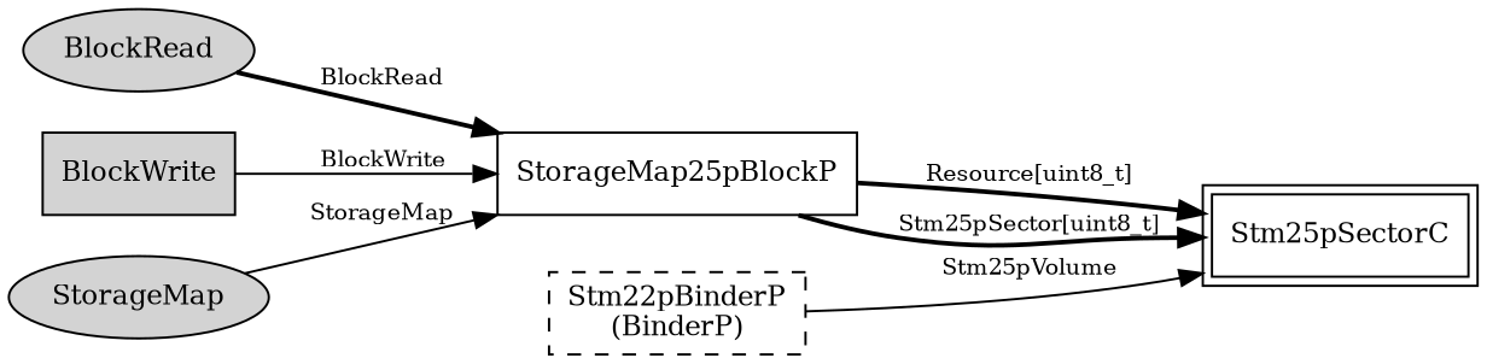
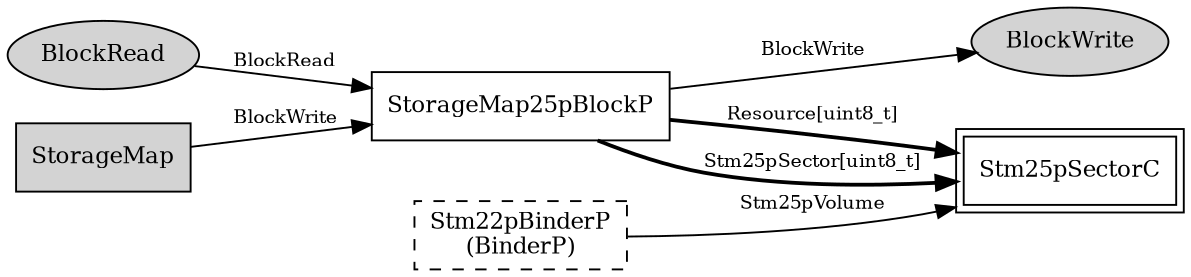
  digraph {
    rankdir=LR
    node [fontsize=12 shape=ellipse style=filled]
    edge [fontsize=10]
    n1 [label=BlockRead]
    n2 [label=StorageMap25pBlockP shape=box style=""]
    Stm25pSectorC [peripheries=2 shape=box style=""]
-   n4 [label=BlockWrite shape=box]
-   n5 [label=StorageMap]
+   n4 [label=BlockWrite]
+   n5 [label=StorageMap shape=box]
    n6 [label="Stm22pBinderP\n(BinderP)" shape=box style=dashed]
-   n1 -> n2 [label=BlockRead style=bold]
+   n1 -> n2 [label=BlockRead]
    n2 -> Stm25pSectorC [label="Resource[uint8_t]" style=bold]
    n2 -> Stm25pSectorC [label="Stm25pSector[uint8_t]" style=bold]
-   n4 -> n2 [label=BlockWrite]
-   n5 -> n2 [label=StorageMap]
+   n2 -> n4 [label=BlockWrite]
+   n5 -> n2 [label=BlockWrite]
    n6 -> Stm25pSectorC [label=Stm25pVolume]
  }
